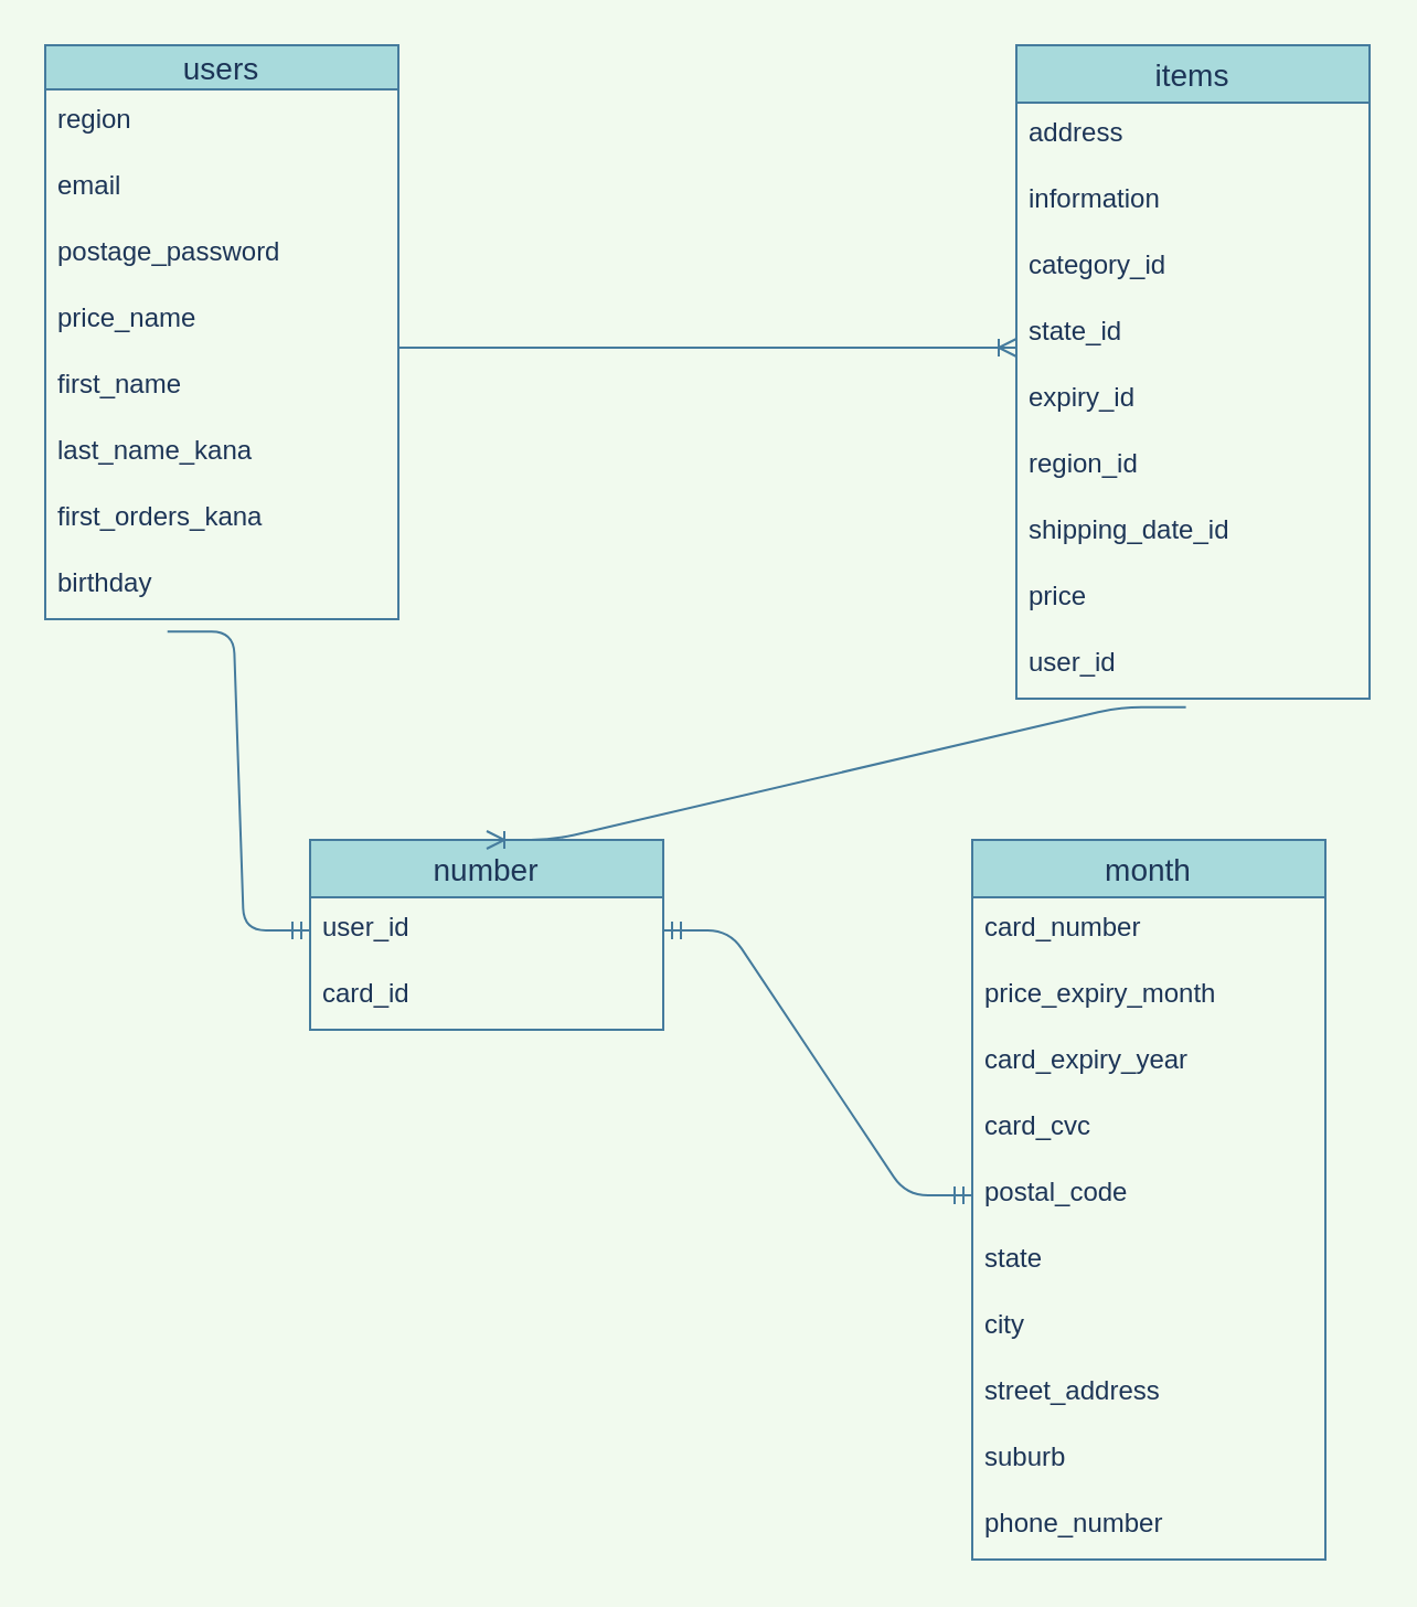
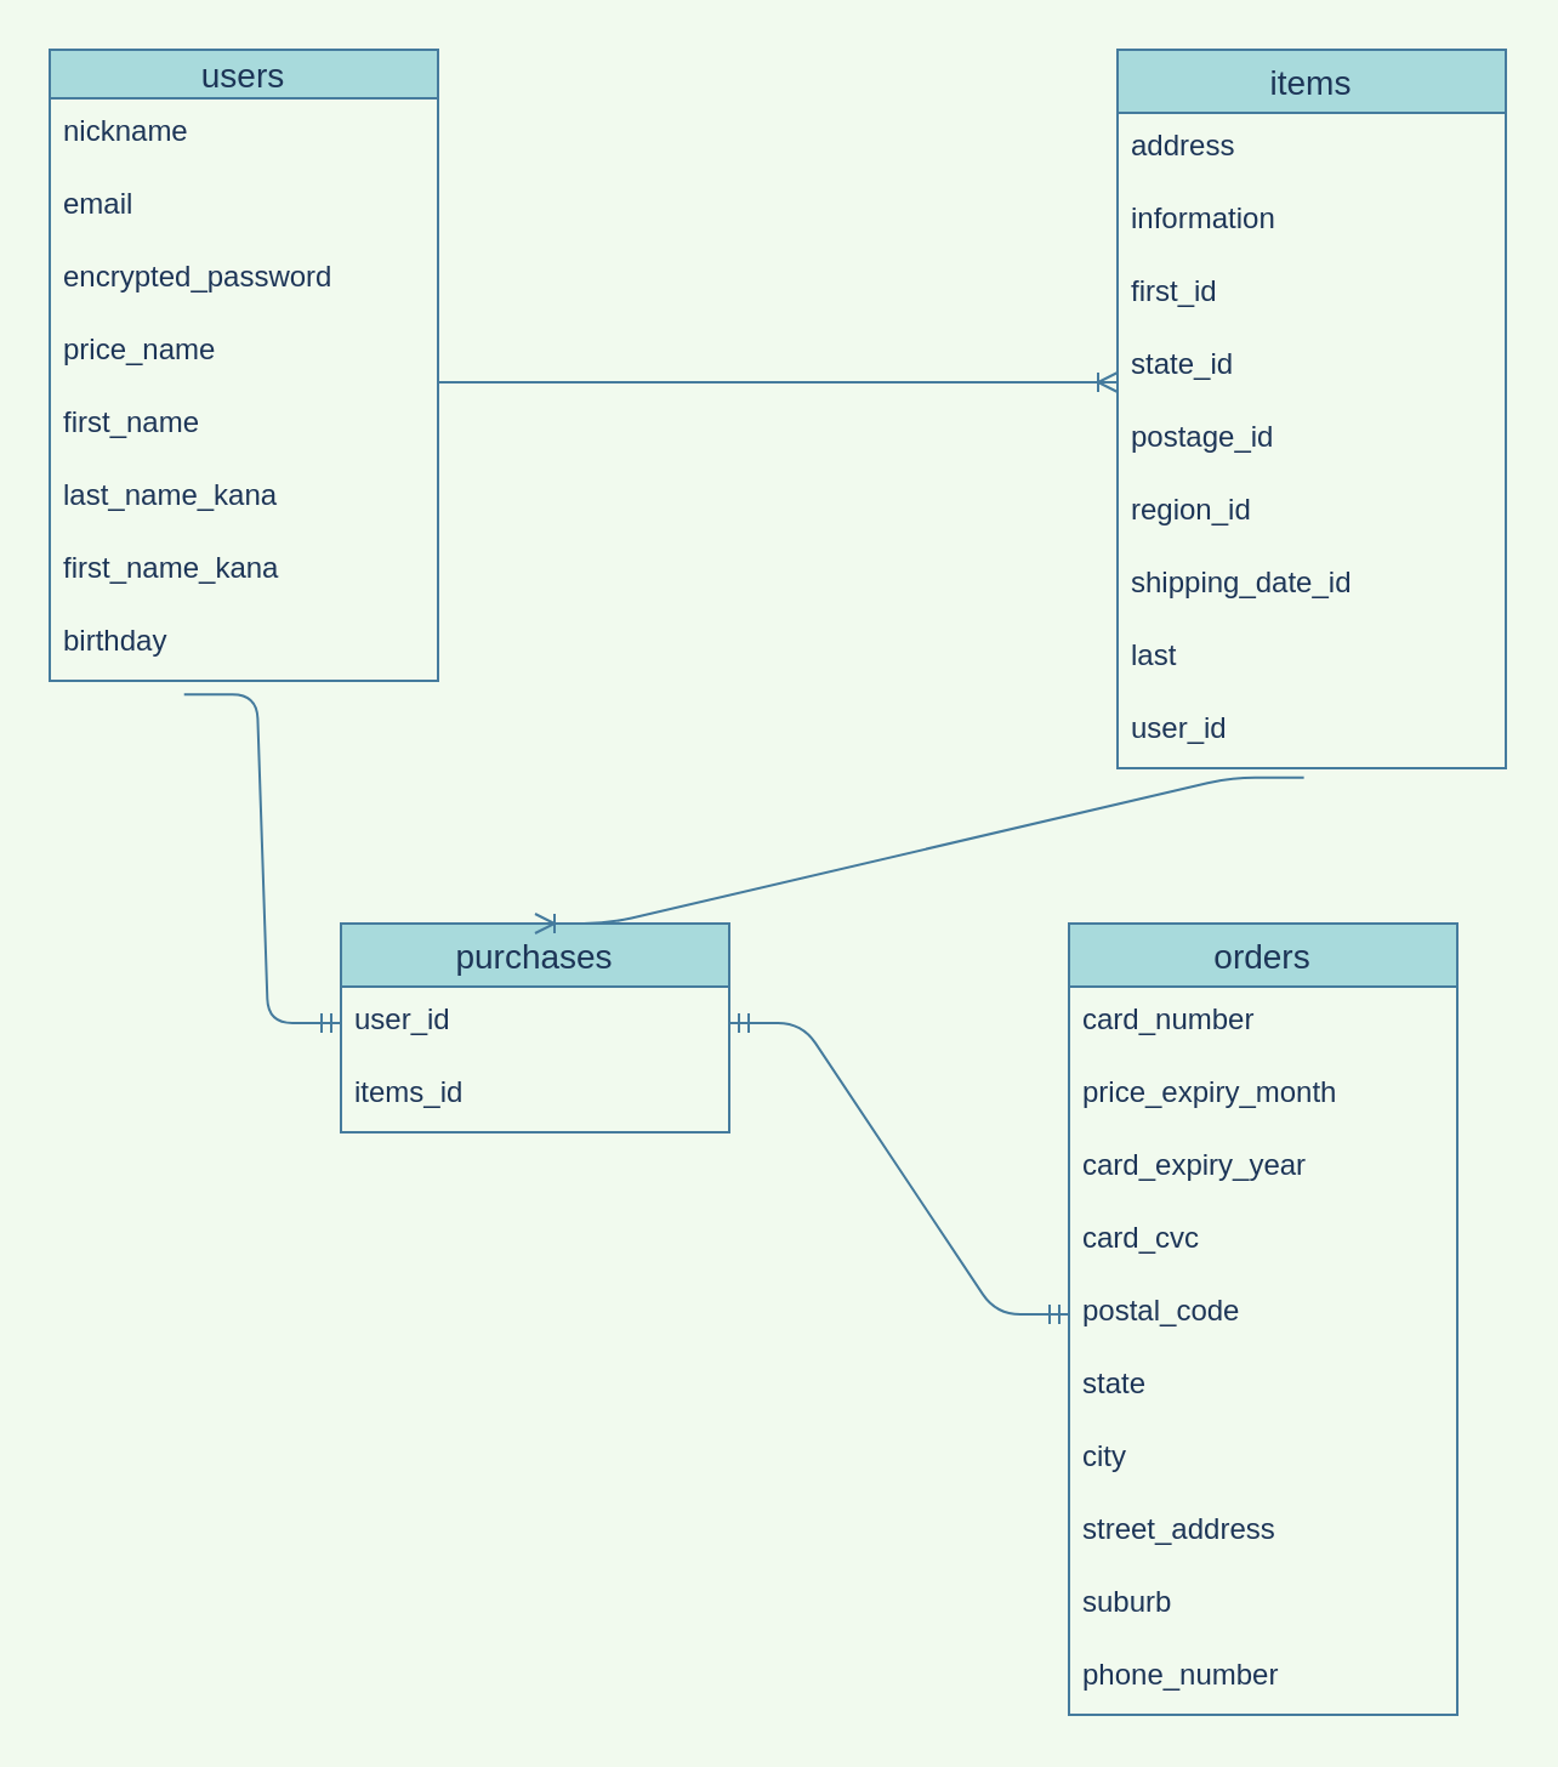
  <mxCell id="0" />
  <mxCell id="1" parent="0" />
  <mxCell id="2" value="users" style="swimlane;fontStyle=0;childLayout=stackLayout;horizontal=1;startSize=20;horizontalStack=0;resizeParent=1;resizeParentMax=0;resizeLast=0;collapsible=1;marginBottom=0;align=center;fontSize=14;fillColor=#A8DADC;strokeColor=#457B9D;fontColor=#1D3557;" parent="1" vertex="1"><mxGeometry x="20" y="20" width="160" height="260" as="geometry"><mxRectangle x="70" y="170" width="50" height="26" as="alternateBounds" /></mxGeometry></mxCell>
- <mxCell id="3" value="region&#10;" style="text;strokeColor=none;fillColor=none;spacingLeft=4;spacingRight=4;overflow=hidden;rotatable=0;points=[[0,0.5],[1,0.5]];portConstraint=eastwest;fontSize=12;fontColor=#1D3557;" parent="2" vertex="1"><mxGeometry y="20" width="160" height="30" as="geometry" /></mxCell>
+ <mxCell id="3" value="nickname&#10;" style="text;strokeColor=none;fillColor=none;spacingLeft=4;spacingRight=4;overflow=hidden;rotatable=0;points=[[0,0.5],[1,0.5]];portConstraint=eastwest;fontSize=12;fontColor=#1D3557;" parent="2" vertex="1"><mxGeometry y="20" width="160" height="30" as="geometry" /></mxCell>
  <mxCell id="4" value="email" style="text;strokeColor=none;fillColor=none;spacingLeft=4;spacingRight=4;overflow=hidden;rotatable=0;points=[[0,0.5],[1,0.5]];portConstraint=eastwest;fontSize=12;fontColor=#1D3557;" parent="2" vertex="1"><mxGeometry y="50" width="160" height="30" as="geometry" /></mxCell>
- <mxCell id="5" value="postage_password&#10;" style="text;strokeColor=none;fillColor=none;spacingLeft=4;spacingRight=4;overflow=hidden;rotatable=0;points=[[0,0.5],[1,0.5]];portConstraint=eastwest;fontSize=12;fontColor=#1D3557;" parent="2" vertex="1"><mxGeometry y="80" width="160" height="30" as="geometry" /></mxCell>
+ <mxCell id="5" value="encrypted_password&#10;" style="text;strokeColor=none;fillColor=none;spacingLeft=4;spacingRight=4;overflow=hidden;rotatable=0;points=[[0,0.5],[1,0.5]];portConstraint=eastwest;fontSize=12;fontColor=#1D3557;" parent="2" vertex="1"><mxGeometry y="80" width="160" height="30" as="geometry" /></mxCell>
  <mxCell id="6" value="price_name" style="text;strokeColor=none;fillColor=none;spacingLeft=4;spacingRight=4;overflow=hidden;rotatable=0;points=[[0,0.5],[1,0.5]];portConstraint=eastwest;fontSize=12;fontColor=#1D3557;" parent="2" vertex="1"><mxGeometry y="110" width="160" height="30" as="geometry" /></mxCell>
  <mxCell id="7" value="first_name" style="text;strokeColor=none;fillColor=none;spacingLeft=4;spacingRight=4;overflow=hidden;rotatable=0;points=[[0,0.5],[1,0.5]];portConstraint=eastwest;fontSize=12;fontColor=#1D3557;" parent="2" vertex="1"><mxGeometry y="140" width="160" height="30" as="geometry" /></mxCell>
  <mxCell id="8" value="last_name_kana" style="text;strokeColor=none;fillColor=none;spacingLeft=4;spacingRight=4;overflow=hidden;rotatable=0;points=[[0,0.5],[1,0.5]];portConstraint=eastwest;fontSize=12;fontColor=#1D3557;" parent="2" vertex="1"><mxGeometry y="170" width="160" height="30" as="geometry" /></mxCell>
- <mxCell id="9" value="first_orders_kana" style="text;spacingLeft=4;spacingRight=4;overflow=hidden;rotatable=0;points=[[0,0.5],[1,0.5]];portConstraint=eastwest;fontSize=12;fontColor=#1D3557;" parent="2" vertex="1"><mxGeometry y="200" width="160" height="30" as="geometry" /></mxCell>
+ <mxCell id="9" value="first_name_kana" style="text;spacingLeft=4;spacingRight=4;overflow=hidden;rotatable=0;points=[[0,0.5],[1,0.5]];portConstraint=eastwest;fontSize=12;fontColor=#1D3557;" parent="2" vertex="1"><mxGeometry y="200" width="160" height="30" as="geometry" /></mxCell>
  <mxCell id="10" value="birthday" style="text;spacingLeft=4;spacingRight=4;overflow=hidden;rotatable=0;points=[[0,0.5],[1,0.5]];portConstraint=eastwest;fontSize=12;fontColor=#1D3557;" parent="2" vertex="1"><mxGeometry y="230" width="160" height="30" as="geometry" /></mxCell>
  <mxCell id="11" value="" style="edgeStyle=entityRelationEdgeStyle;fontSize=12;html=1;endArrow=ERoneToMany;exitX=1;exitY=-0.1;exitDx=0;exitDy=0;exitPerimeter=0;strokeColor=#457B9D;fontColor=#1D3557;labelBackgroundColor=#F1FAEE;" parent="1" source="7" edge="1"><mxGeometry width="100" height="100" relative="1" as="geometry"><mxPoint x="280" y="230" as="sourcePoint" /><mxPoint x="460" y="157" as="targetPoint" /></mxGeometry></mxCell>
  <mxCell id="12" value="items" style="swimlane;fontStyle=0;childLayout=stackLayout;horizontal=1;startSize=26;horizontalStack=0;resizeParent=1;resizeParentMax=0;resizeLast=0;collapsible=1;marginBottom=0;align=center;fontSize=14;fillColor=#A8DADC;strokeColor=#457B9D;fontColor=#1D3557;" parent="1" vertex="1"><mxGeometry x="460" y="20" width="160" height="296" as="geometry" /></mxCell>
  <mxCell id="13" value="address" style="text;strokeColor=none;fillColor=none;spacingLeft=4;spacingRight=4;overflow=hidden;rotatable=0;points=[[0,0.5],[1,0.5]];portConstraint=eastwest;fontSize=12;fontColor=#1D3557;" parent="12" vertex="1"><mxGeometry y="26" width="160" height="30" as="geometry" /></mxCell>
  <mxCell id="14" value="information" style="text;strokeColor=none;fillColor=none;spacingLeft=4;spacingRight=4;overflow=hidden;rotatable=0;points=[[0,0.5],[1,0.5]];portConstraint=eastwest;fontSize=12;fontColor=#1D3557;" parent="12" vertex="1"><mxGeometry y="56" width="160" height="30" as="geometry" /></mxCell>
- <mxCell id="15" value="category_id" style="text;strokeColor=none;fillColor=none;spacingLeft=4;spacingRight=4;overflow=hidden;rotatable=0;points=[[0,0.5],[1,0.5]];portConstraint=eastwest;fontSize=12;fontColor=#1D3557;" parent="12" vertex="1"><mxGeometry y="86" width="160" height="30" as="geometry" /></mxCell>
+ <mxCell id="15" value="first_id" style="text;strokeColor=none;fillColor=none;spacingLeft=4;spacingRight=4;overflow=hidden;rotatable=0;points=[[0,0.5],[1,0.5]];portConstraint=eastwest;fontSize=12;fontColor=#1D3557;" parent="12" vertex="1"><mxGeometry y="86" width="160" height="30" as="geometry" /></mxCell>
  <mxCell id="16" value="state_id" style="text;strokeColor=none;fillColor=none;spacingLeft=4;spacingRight=4;overflow=hidden;rotatable=0;points=[[0,0.5],[1,0.5]];portConstraint=eastwest;fontSize=12;fontColor=#1D3557;" parent="12" vertex="1"><mxGeometry y="116" width="160" height="30" as="geometry" /></mxCell>
- <mxCell id="17" value="expiry_id" style="text;strokeColor=none;fillColor=none;spacingLeft=4;spacingRight=4;overflow=hidden;rotatable=0;points=[[0,0.5],[1,0.5]];portConstraint=eastwest;fontSize=12;fontColor=#1D3557;" parent="12" vertex="1"><mxGeometry y="146" width="160" height="30" as="geometry" /></mxCell>
+ <mxCell id="17" value="postage_id" style="text;strokeColor=none;fillColor=none;spacingLeft=4;spacingRight=4;overflow=hidden;rotatable=0;points=[[0,0.5],[1,0.5]];portConstraint=eastwest;fontSize=12;fontColor=#1D3557;" parent="12" vertex="1"><mxGeometry y="146" width="160" height="30" as="geometry" /></mxCell>
  <mxCell id="18" value="region_id" style="text;strokeColor=none;fillColor=none;spacingLeft=4;spacingRight=4;overflow=hidden;rotatable=0;points=[[0,0.5],[1,0.5]];portConstraint=eastwest;fontSize=12;fontColor=#1D3557;" parent="12" vertex="1"><mxGeometry y="176" width="160" height="30" as="geometry" /></mxCell>
  <mxCell id="19" value="shipping_date_id" style="text;strokeColor=none;fillColor=none;spacingLeft=4;spacingRight=4;overflow=hidden;rotatable=0;points=[[0,0.5],[1,0.5]];portConstraint=eastwest;fontSize=12;fontColor=#1D3557;" parent="12" vertex="1"><mxGeometry y="206" width="160" height="30" as="geometry" /></mxCell>
- <mxCell id="20" value="price" style="text;strokeColor=none;fillColor=none;spacingLeft=4;spacingRight=4;overflow=hidden;rotatable=0;points=[[0,0.5],[1,0.5]];portConstraint=eastwest;fontSize=12;fontColor=#1D3557;" parent="12" vertex="1"><mxGeometry y="236" width="160" height="30" as="geometry" /></mxCell>
+ <mxCell id="20" value="last" style="text;strokeColor=none;fillColor=none;spacingLeft=4;spacingRight=4;overflow=hidden;rotatable=0;points=[[0,0.5],[1,0.5]];portConstraint=eastwest;fontSize=12;fontColor=#1D3557;" parent="12" vertex="1"><mxGeometry y="236" width="160" height="30" as="geometry" /></mxCell>
  <mxCell id="21" value="user_id" style="text;strokeColor=none;fillColor=none;spacingLeft=4;spacingRight=4;overflow=hidden;rotatable=0;points=[[0,0.5],[1,0.5]];portConstraint=eastwest;fontSize=12;fontColor=#1D3557;" parent="12" vertex="1"><mxGeometry y="266" width="160" height="30" as="geometry" /></mxCell>
- <mxCell id="22" value="month" style="swimlane;fontStyle=0;childLayout=stackLayout;horizontal=1;startSize=26;horizontalStack=0;resizeParent=1;resizeParentMax=0;resizeLast=0;collapsible=1;marginBottom=0;align=center;fontSize=14;fillColor=#A8DADC;strokeColor=#457B9D;fontColor=#1D3557;" parent="1" vertex="1"><mxGeometry x="440" y="380" width="160" height="326" as="geometry" /></mxCell>
+ <mxCell id="22" value="orders" style="swimlane;fontStyle=0;childLayout=stackLayout;horizontal=1;startSize=26;horizontalStack=0;resizeParent=1;resizeParentMax=0;resizeLast=0;collapsible=1;marginBottom=0;align=center;fontSize=14;fillColor=#A8DADC;strokeColor=#457B9D;fontColor=#1D3557;" parent="1" vertex="1"><mxGeometry x="440" y="380" width="160" height="326" as="geometry" /></mxCell>
  <mxCell id="23" value="card_number" style="text;strokeColor=none;fillColor=none;spacingLeft=4;spacingRight=4;overflow=hidden;rotatable=0;points=[[0,0.5],[1,0.5]];portConstraint=eastwest;fontSize=12;fontColor=#1D3557;" parent="22" vertex="1"><mxGeometry y="26" width="160" height="30" as="geometry" /></mxCell>
  <mxCell id="24" value="price_expiry_month" style="text;strokeColor=none;fillColor=none;spacingLeft=4;spacingRight=4;overflow=hidden;rotatable=0;points=[[0,0.5],[1,0.5]];portConstraint=eastwest;fontSize=12;fontColor=#1D3557;" parent="22" vertex="1"><mxGeometry y="56" width="160" height="30" as="geometry" /></mxCell>
  <mxCell id="25" value="card_expiry_year" style="text;strokeColor=none;fillColor=none;spacingLeft=4;spacingRight=4;overflow=hidden;rotatable=0;points=[[0,0.5],[1,0.5]];portConstraint=eastwest;fontSize=12;fontColor=#1D3557;" parent="22" vertex="1"><mxGeometry y="86" width="160" height="30" as="geometry" /></mxCell>
  <mxCell id="26" value="card_cvc" style="text;strokeColor=none;fillColor=none;spacingLeft=4;spacingRight=4;overflow=hidden;rotatable=0;points=[[0,0.5],[1,0.5]];portConstraint=eastwest;fontSize=12;fontColor=#1D3557;" parent="22" vertex="1"><mxGeometry y="116" width="160" height="30" as="geometry" /></mxCell>
  <mxCell id="27" value="postal_code" style="text;strokeColor=none;fillColor=none;spacingLeft=4;spacingRight=4;overflow=hidden;rotatable=0;points=[[0,0.5],[1,0.5]];portConstraint=eastwest;fontSize=12;fontColor=#1D3557;" parent="22" vertex="1"><mxGeometry y="146" width="160" height="30" as="geometry" /></mxCell>
  <mxCell id="28" value="state" style="text;strokeColor=none;fillColor=none;spacingLeft=4;spacingRight=4;overflow=hidden;rotatable=0;points=[[0,0.5],[1,0.5]];portConstraint=eastwest;fontSize=12;fontColor=#1D3557;" parent="22" vertex="1"><mxGeometry y="176" width="160" height="30" as="geometry" /></mxCell>
  <mxCell id="29" value="city" style="text;strokeColor=none;fillColor=none;spacingLeft=4;spacingRight=4;overflow=hidden;rotatable=0;points=[[0,0.5],[1,0.5]];portConstraint=eastwest;fontSize=12;fontColor=#1D3557;" parent="22" vertex="1"><mxGeometry y="206" width="160" height="30" as="geometry" /></mxCell>
  <mxCell id="30" value="street_address" style="text;strokeColor=none;fillColor=none;spacingLeft=4;spacingRight=4;overflow=hidden;rotatable=0;points=[[0,0.5],[1,0.5]];portConstraint=eastwest;fontSize=12;fontColor=#1D3557;" parent="22" vertex="1"><mxGeometry y="236" width="160" height="30" as="geometry" /></mxCell>
  <mxCell id="31" value="suburb" style="text;strokeColor=none;fillColor=none;spacingLeft=4;spacingRight=4;overflow=hidden;rotatable=0;points=[[0,0.5],[1,0.5]];portConstraint=eastwest;fontSize=12;fontColor=#1D3557;" parent="22" vertex="1"><mxGeometry y="266" width="160" height="30" as="geometry" /></mxCell>
  <mxCell id="32" value="phone_number" style="text;strokeColor=none;fillColor=none;spacingLeft=4;spacingRight=4;overflow=hidden;rotatable=0;points=[[0,0.5],[1,0.5]];portConstraint=eastwest;fontSize=12;fontColor=#1D3557;" parent="22" vertex="1"><mxGeometry y="296" width="160" height="30" as="geometry" /></mxCell>
- <mxCell id="33" value="number" style="swimlane;fontStyle=0;childLayout=stackLayout;horizontal=1;startSize=26;horizontalStack=0;resizeParent=1;resizeParentMax=0;resizeLast=0;collapsible=1;marginBottom=0;align=center;fontSize=14;fillColor=#A8DADC;strokeColor=#457B9D;fontColor=#1D3557;" vertex="1" parent="1"><mxGeometry x="140" y="380" width="160" height="86" as="geometry" /></mxCell>
+ <mxCell id="33" value="purchases" style="swimlane;fontStyle=0;childLayout=stackLayout;horizontal=1;startSize=26;horizontalStack=0;resizeParent=1;resizeParentMax=0;resizeLast=0;collapsible=1;marginBottom=0;align=center;fontSize=14;fillColor=#A8DADC;strokeColor=#457B9D;fontColor=#1D3557;" vertex="1" parent="1"><mxGeometry x="140" y="380" width="160" height="86" as="geometry" /></mxCell>
  <mxCell id="34" value="user_id" style="text;fillColor=none;spacingLeft=4;spacingRight=4;overflow=hidden;rotatable=0;points=[[0,0.5],[1,0.5]];portConstraint=eastwest;fontSize=12;fontColor=#1D3557;" vertex="1" parent="33"><mxGeometry y="26" width="160" height="30" as="geometry" /></mxCell>
- <mxCell id="35" value="card_id" style="text;strokeColor=none;fillColor=none;spacingLeft=4;spacingRight=4;overflow=hidden;rotatable=0;points=[[0,0.5],[1,0.5]];portConstraint=eastwest;fontSize=12;fontColor=#1D3557;" vertex="1" parent="33"><mxGeometry y="56" width="160" height="30" as="geometry" /></mxCell>
+ <mxCell id="35" value="items_id" style="text;strokeColor=none;fillColor=none;spacingLeft=4;spacingRight=4;overflow=hidden;rotatable=0;points=[[0,0.5],[1,0.5]];portConstraint=eastwest;fontSize=12;fontColor=#1D3557;" vertex="1" parent="33"><mxGeometry y="56" width="160" height="30" as="geometry" /></mxCell>
  <mxCell id="36" value="" style="edgeStyle=entityRelationEdgeStyle;fontSize=12;html=1;endArrow=ERmandOne;strokeColor=#457B9D;fillColor=#A8DADC;exitX=0.346;exitY=1.186;exitDx=0;exitDy=0;exitPerimeter=0;entryX=0;entryY=0.5;entryDx=0;entryDy=0;" edge="1" parent="1" source="10" target="34"><mxGeometry width="100" height="100" relative="1" as="geometry"><mxPoint x="70" y="430" as="sourcePoint" /><mxPoint x="130" y="420" as="targetPoint" /></mxGeometry></mxCell>
  <mxCell id="37" value="" style="edgeStyle=entityRelationEdgeStyle;fontSize=12;html=1;endArrow=ERmandOne;startArrow=ERmandOne;strokeColor=#457B9D;fillColor=#A8DADC;exitX=1;exitY=0.5;exitDx=0;exitDy=0;entryX=0;entryY=0.5;entryDx=0;entryDy=0;" edge="1" parent="1" source="34" target="27"><mxGeometry width="100" height="100" relative="1" as="geometry"><mxPoint x="340" y="450" as="sourcePoint" /><mxPoint x="440" y="350" as="targetPoint" /></mxGeometry></mxCell>
  <mxCell id="38" value="" style="edgeStyle=entityRelationEdgeStyle;fontSize=12;html=1;endArrow=ERoneToMany;strokeColor=#457B9D;fillColor=#A8DADC;exitX=0.48;exitY=1.129;exitDx=0;exitDy=0;exitPerimeter=0;entryX=0.5;entryY=0;entryDx=0;entryDy=0;" edge="1" parent="1" source="21" target="33"><mxGeometry width="100" height="100" relative="1" as="geometry"><mxPoint x="340" y="450" as="sourcePoint" /><mxPoint x="440" y="350" as="targetPoint" /></mxGeometry></mxCell>
